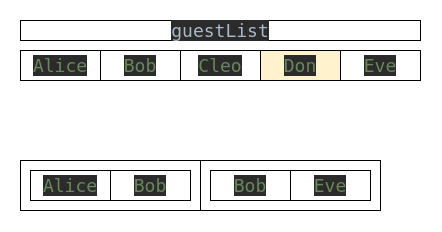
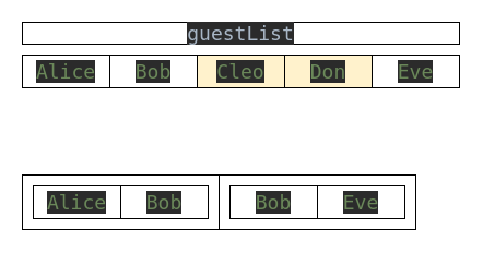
  <mxCell id="0" />
  <mxCell id="1" parent="0" />
  <mxCell id="2" value="" style="rounded=0;whiteSpace=wrap;html=1;" vertex="1" parent="1"><mxGeometry x="200" y="160" width="180" height="50" as="geometry" /></mxCell>
  <mxCell id="3" value="" style="rounded=0;whiteSpace=wrap;html=1;" vertex="1" parent="1"><mxGeometry x="20" y="160" width="180" height="50" as="geometry" /></mxCell>
  <mxCell id="4" value="&lt;pre style=&quot;background-color: #2b2b2b ; color: #a9b7c6 ; font-family: &amp;#34;jetbrains mono&amp;#34; , monospace ; font-size: 13.5pt&quot;&gt;&lt;span style=&quot;color: #6a8759&quot;&gt;Alice&lt;/span&gt;&lt;/pre&gt;" style="rounded=0;whiteSpace=wrap;html=1;container=0;" vertex="1" parent="1"><mxGeometry x="20" y="50" width="80" height="30" as="geometry" /></mxCell>
  <mxCell id="5" value="&lt;pre style=&quot;background-color: #2b2b2b ; color: #a9b7c6 ; font-family: &amp;#34;jetbrains mono&amp;#34; , monospace ; font-size: 13.5pt&quot;&gt;&lt;pre style=&quot;font-family: &amp;#34;jetbrains mono&amp;#34; , monospace ; font-size: 13.5pt&quot;&gt;&lt;span style=&quot;color: #6a8759&quot;&gt;Bob&lt;/span&gt;&lt;/pre&gt;&lt;/pre&gt;" style="rounded=0;whiteSpace=wrap;html=1;container=0;" vertex="1" parent="1"><mxGeometry x="100" y="50" width="80" height="30" as="geometry" /></mxCell>
- <mxCell id="6" value="&lt;pre style=&quot;background-color: #2b2b2b ; color: #a9b7c6 ; font-family: &amp;#34;jetbrains mono&amp;#34; , monospace ; font-size: 13.5pt&quot;&gt;&lt;pre style=&quot;font-family: &amp;#34;jetbrains mono&amp;#34; , monospace ; font-size: 13.5pt&quot;&gt;&lt;pre style=&quot;font-family: &amp;#34;jetbrains mono&amp;#34; , monospace ; font-size: 13.5pt&quot;&gt;&lt;span style=&quot;color: #6a8759&quot;&gt;Cleo&lt;/span&gt;&lt;/pre&gt;&lt;/pre&gt;&lt;/pre&gt;" style="rounded=0;whiteSpace=wrap;html=1;container=0;" vertex="1" parent="1"><mxGeometry x="180" y="50" width="80" height="30" as="geometry" /></mxCell>
+ <mxCell id="6" value="&lt;pre style=&quot;background-color: #2b2b2b ; color: #a9b7c6 ; font-family: &amp;#34;jetbrains mono&amp;#34; , monospace ; font-size: 13.5pt&quot;&gt;&lt;pre style=&quot;font-family: &amp;#34;jetbrains mono&amp;#34; , monospace ; font-size: 13.5pt&quot;&gt;&lt;pre style=&quot;font-family: &amp;#34;jetbrains mono&amp;#34; , monospace ; font-size: 13.5pt&quot;&gt;&lt;span style=&quot;color: #6a8759&quot;&gt;Cleo&lt;/span&gt;&lt;/pre&gt;&lt;/pre&gt;&lt;/pre&gt;" style="rounded=0;whiteSpace=wrap;html=1;container=0;fillColor=#fff2cc;" vertex="1" parent="1"><mxGeometry x="180" y="50" width="80" height="30" as="geometry" /></mxCell>
  <mxCell id="7" value="&lt;pre style=&quot;background-color: #2b2b2b ; color: #a9b7c6 ; font-family: &amp;#34;jetbrains mono&amp;#34; , monospace ; font-size: 13.5pt&quot;&gt;&lt;pre style=&quot;font-family: &amp;#34;jetbrains mono&amp;#34; , monospace ; font-size: 13.5pt&quot;&gt;&lt;pre style=&quot;font-family: &amp;#34;jetbrains mono&amp;#34; , monospace ; font-size: 13.5pt&quot;&gt;&lt;pre style=&quot;font-family: &amp;#34;jetbrains mono&amp;#34; , monospace ; font-size: 13.5pt&quot;&gt;&lt;span style=&quot;color: #6a8759&quot;&gt;Don&lt;/span&gt;&lt;/pre&gt;&lt;/pre&gt;&lt;/pre&gt;&lt;/pre&gt;" style="rounded=0;whiteSpace=wrap;html=1;container=0;fillColor=#fff2cc;" vertex="1" parent="1"><mxGeometry x="260" y="50" width="80" height="30" as="geometry" /></mxCell>
  <mxCell id="8" value="&lt;pre style=&quot;background-color: #2b2b2b ; color: #a9b7c6 ; font-family: &amp;#34;jetbrains mono&amp;#34; , monospace ; font-size: 13.5pt&quot;&gt;&lt;pre style=&quot;font-family: &amp;#34;jetbrains mono&amp;#34; , monospace ; font-size: 13.5pt&quot;&gt;&lt;pre style=&quot;font-family: &amp;#34;jetbrains mono&amp;#34; , monospace ; font-size: 13.5pt&quot;&gt;&lt;pre style=&quot;font-family: &amp;#34;jetbrains mono&amp;#34; , monospace ; font-size: 13.5pt&quot;&gt;&lt;pre style=&quot;font-family: &amp;#34;jetbrains mono&amp;#34; , monospace ; font-size: 13.5pt&quot;&gt;&lt;span style=&quot;color: #6a8759&quot;&gt;Eve&lt;/span&gt;&lt;/pre&gt;&lt;/pre&gt;&lt;/pre&gt;&lt;/pre&gt;&lt;/pre&gt;" style="rounded=0;whiteSpace=wrap;html=1;container=0;" vertex="1" parent="1"><mxGeometry x="340" y="50" width="80" height="30" as="geometry" /></mxCell>
  <mxCell id="9" value="&lt;pre style=&quot;background-color: #2b2b2b ; color: #a9b7c6 ; font-family: &amp;#34;jetbrains mono&amp;#34; , monospace ; font-size: 13.5pt&quot;&gt;&lt;span style=&quot;color: #6a8759&quot;&gt;Alice&lt;/span&gt;&lt;/pre&gt;" style="rounded=0;whiteSpace=wrap;html=1;container=0;" vertex="1" parent="1"><mxGeometry x="30" y="170" width="80" height="30" as="geometry" /></mxCell>
  <mxCell id="10" value="&lt;pre style=&quot;background-color: #2b2b2b ; color: #a9b7c6 ; font-family: &amp;#34;jetbrains mono&amp;#34; , monospace ; font-size: 13.5pt&quot;&gt;&lt;pre style=&quot;font-family: &amp;#34;jetbrains mono&amp;#34; , monospace ; font-size: 13.5pt&quot;&gt;&lt;span style=&quot;color: #6a8759&quot;&gt;Bob&lt;/span&gt;&lt;/pre&gt;&lt;/pre&gt;" style="rounded=0;whiteSpace=wrap;html=1;container=0;" vertex="1" parent="1"><mxGeometry x="110" y="170" width="80" height="30" as="geometry" /></mxCell>
  <mxCell id="11" value="&lt;pre style=&quot;background-color: #2b2b2b ; color: #a9b7c6 ; font-family: &amp;#34;jetbrains mono&amp;#34; , monospace ; font-size: 13.5pt&quot;&gt;guestList&lt;/pre&gt;" style="rounded=0;whiteSpace=wrap;html=1;" vertex="1" parent="1"><mxGeometry x="20" y="20" width="400" height="20" as="geometry" /></mxCell>
  <mxCell id="12" value="&lt;pre style=&quot;background-color: #2b2b2b ; color: #a9b7c6 ; font-family: &amp;#34;jetbrains mono&amp;#34; , monospace ; font-size: 13.5pt&quot;&gt;&lt;pre style=&quot;font-family: &amp;#34;jetbrains mono&amp;#34; , monospace ; font-size: 13.5pt&quot;&gt;&lt;pre style=&quot;font-family: &amp;#34;jetbrains mono&amp;#34; , monospace ; font-size: 13.5pt&quot;&gt;&lt;pre style=&quot;font-family: &amp;#34;jetbrains mono&amp;#34; , monospace ; font-size: 13.5pt&quot;&gt;&lt;pre style=&quot;font-family: &amp;#34;jetbrains mono&amp;#34; , monospace ; font-size: 13.5pt&quot;&gt;&lt;span style=&quot;color: #6a8759&quot;&gt;Eve&lt;/span&gt;&lt;/pre&gt;&lt;/pre&gt;&lt;/pre&gt;&lt;/pre&gt;&lt;/pre&gt;" style="rounded=0;whiteSpace=wrap;html=1;container=0;" vertex="1" parent="1"><mxGeometry x="290" y="170" width="80" height="30" as="geometry" /></mxCell>
  <mxCell id="13" value="&lt;pre style=&quot;background-color: #2b2b2b ; color: #a9b7c6 ; font-family: &amp;#34;jetbrains mono&amp;#34; , monospace ; font-size: 13.5pt&quot;&gt;&lt;pre style=&quot;font-family: &amp;#34;jetbrains mono&amp;#34; , monospace ; font-size: 13.5pt&quot;&gt;&lt;span style=&quot;color: #6a8759&quot;&gt;Bob&lt;/span&gt;&lt;/pre&gt;&lt;/pre&gt;" style="rounded=0;whiteSpace=wrap;html=1;container=0;" vertex="1" parent="1"><mxGeometry x="210" y="170" width="80" height="30" as="geometry" /></mxCell>
